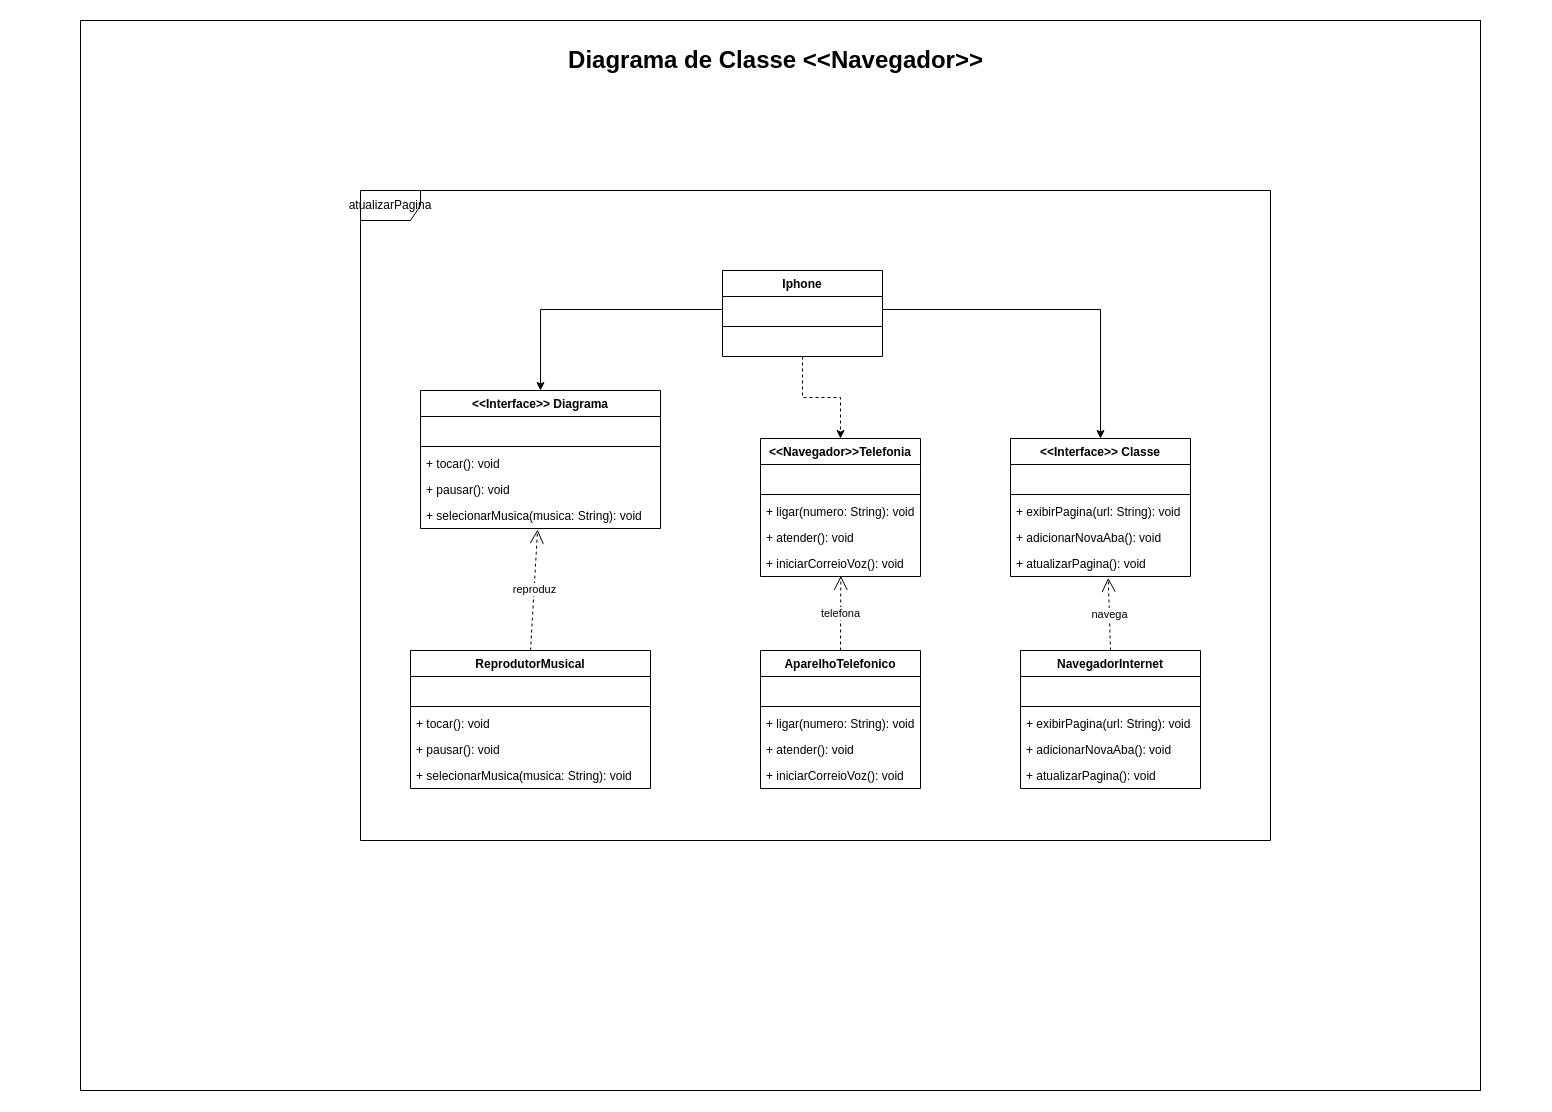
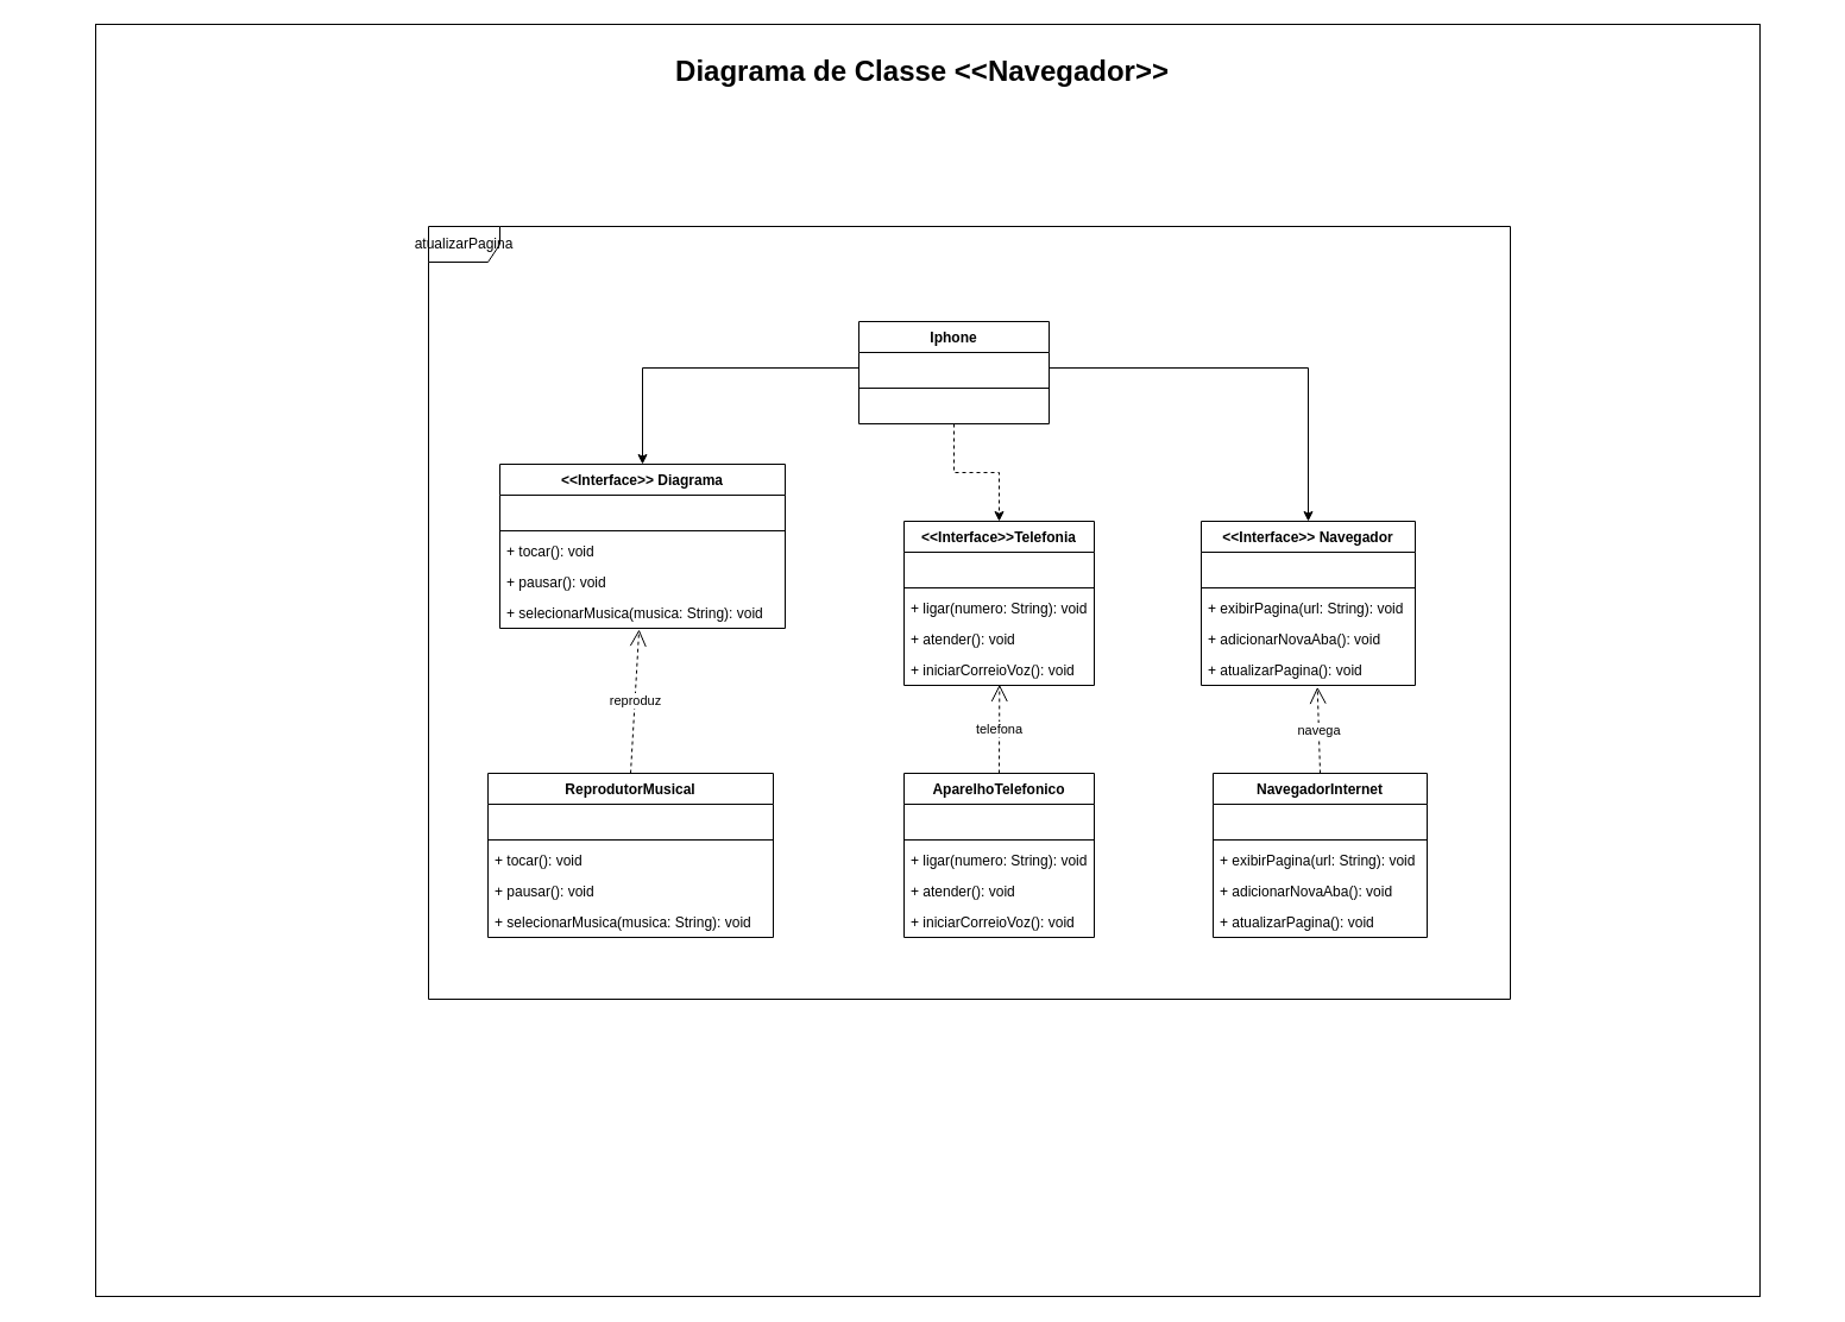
  <mxCell id="0" style=";html=1;" />
  <mxCell id="1" style=";html=1;" parent="0" />
  <mxCell id="2" value="" style="html=1;whiteSpace=wrap;" vertex="1" parent="1"><mxGeometry x="80" y="20" width="1400" height="1070" as="geometry" /></mxCell>
  <mxCell id="3" value="Diagrama de Classe &amp;lt;&amp;lt;Navegador&amp;gt;&amp;gt;" style="text;strokeColor=none;fillColor=none;html=1;fontSize=24;fontStyle=1;verticalAlign=middle;align=center;" parent="1" vertex="1"><mxGeometry x="20" y="40" width="1510" height="40" as="geometry" /></mxCell>
  <mxCell id="4" value="atualizarPagina" style="shape=umlFrame;whiteSpace=wrap;html=1;pointerEvents=0;" vertex="1" parent="1"><mxGeometry x="360" y="190" width="910" height="650" as="geometry" /></mxCell>
  <mxCell id="5" style="edgeStyle=orthogonalEdgeStyle;rounded=0;orthogonalLoop=1;jettySize=auto;html=1;dashed=1;" edge="1" parent="1" source="6" target="34"><mxGeometry relative="1" as="geometry" /></mxCell>
  <mxCell id="6" value="Iphone" style="swimlane;fontStyle=1;align=center;verticalAlign=top;childLayout=stackLayout;horizontal=1;startSize=26;horizontalStack=0;resizeParent=1;resizeParentMax=0;resizeLast=0;collapsible=1;marginBottom=0;whiteSpace=wrap;html=1;" vertex="1" parent="1"><mxGeometry x="722" y="270" width="160" height="86" as="geometry" /></mxCell>
  <mxCell id="7" value="&amp;nbsp;" style="text;strokeColor=none;fillColor=none;align=left;verticalAlign=top;spacingLeft=4;spacingRight=4;overflow=hidden;rotatable=0;points=[[0,0.5],[1,0.5]];portConstraint=eastwest;whiteSpace=wrap;html=1;" vertex="1" parent="6"><mxGeometry y="26" width="160" height="26" as="geometry" /></mxCell>
  <mxCell id="8" value="" style="line;strokeWidth=1;fillColor=none;align=left;verticalAlign=middle;spacingTop=-1;spacingLeft=3;spacingRight=3;rotatable=0;labelPosition=right;points=[];portConstraint=eastwest;strokeColor=inherit;" vertex="1" parent="6"><mxGeometry y="52" width="160" height="8" as="geometry" /></mxCell>
  <mxCell id="9" value="&amp;nbsp;" style="text;strokeColor=none;fillColor=none;align=left;verticalAlign=top;spacingLeft=4;spacingRight=4;overflow=hidden;rotatable=0;points=[[0,0.5],[1,0.5]];portConstraint=eastwest;whiteSpace=wrap;html=1;" vertex="1" parent="6"><mxGeometry y="60" width="160" height="26" as="geometry" /></mxCell>
  <mxCell id="10" value="ReprodutorMusical" style="swimlane;fontStyle=1;align=center;verticalAlign=top;childLayout=stackLayout;horizontal=1;startSize=26;horizontalStack=0;resizeParent=1;resizeParentMax=0;resizeLast=0;collapsible=1;marginBottom=0;whiteSpace=wrap;html=1;" vertex="1" parent="1"><mxGeometry x="410" y="650" width="240" height="138" as="geometry" /></mxCell>
  <mxCell id="11" value="&amp;nbsp;" style="text;strokeColor=none;fillColor=none;align=left;verticalAlign=top;spacingLeft=4;spacingRight=4;overflow=hidden;rotatable=0;points=[[0,0.5],[1,0.5]];portConstraint=eastwest;whiteSpace=wrap;html=1;" vertex="1" parent="10"><mxGeometry y="26" width="240" height="26" as="geometry" /></mxCell>
  <mxCell id="12" value="" style="line;strokeWidth=1;fillColor=none;align=left;verticalAlign=middle;spacingTop=-1;spacingLeft=3;spacingRight=3;rotatable=0;labelPosition=right;points=[];portConstraint=eastwest;strokeColor=inherit;" vertex="1" parent="10"><mxGeometry y="52" width="240" height="8" as="geometry" /></mxCell>
  <mxCell id="13" value="+ tocar(): void" style="text;strokeColor=none;fillColor=none;align=left;verticalAlign=top;spacingLeft=4;spacingRight=4;overflow=hidden;rotatable=0;points=[[0,0.5],[1,0.5]];portConstraint=eastwest;whiteSpace=wrap;html=1;" vertex="1" parent="10"><mxGeometry y="60" width="240" height="26" as="geometry" /></mxCell>
  <mxCell id="14" value="+ pausar(): void" style="text;strokeColor=none;fillColor=none;align=left;verticalAlign=top;spacingLeft=4;spacingRight=4;overflow=hidden;rotatable=0;points=[[0,0.5],[1,0.5]];portConstraint=eastwest;whiteSpace=wrap;html=1;" vertex="1" parent="10"><mxGeometry y="86" width="240" height="26" as="geometry" /></mxCell>
  <mxCell id="15" value="+ selecionarMusica(musica: String): void" style="text;strokeColor=none;fillColor=none;align=left;verticalAlign=top;spacingLeft=4;spacingRight=4;overflow=hidden;rotatable=0;points=[[0,0.5],[1,0.5]];portConstraint=eastwest;whiteSpace=wrap;html=1;" vertex="1" parent="10"><mxGeometry y="112" width="240" height="26" as="geometry" /></mxCell>
  <mxCell id="16" value="AparelhoTelefonico" style="swimlane;fontStyle=1;align=center;verticalAlign=top;childLayout=stackLayout;horizontal=1;startSize=26;horizontalStack=0;resizeParent=1;resizeParentMax=0;resizeLast=0;collapsible=1;marginBottom=0;whiteSpace=wrap;html=1;" vertex="1" parent="1"><mxGeometry x="760" y="650" width="160" height="138" as="geometry" /></mxCell>
  <mxCell id="17" value="&amp;nbsp;" style="text;strokeColor=none;fillColor=none;align=left;verticalAlign=top;spacingLeft=4;spacingRight=4;overflow=hidden;rotatable=0;points=[[0,0.5],[1,0.5]];portConstraint=eastwest;whiteSpace=wrap;html=1;" vertex="1" parent="16"><mxGeometry y="26" width="160" height="26" as="geometry" /></mxCell>
  <mxCell id="18" value="" style="line;strokeWidth=1;fillColor=none;align=left;verticalAlign=middle;spacingTop=-1;spacingLeft=3;spacingRight=3;rotatable=0;labelPosition=right;points=[];portConstraint=eastwest;strokeColor=inherit;" vertex="1" parent="16"><mxGeometry y="52" width="160" height="8" as="geometry" /></mxCell>
  <mxCell id="19" value="+ ligar(numero: String): void" style="text;strokeColor=none;fillColor=none;align=left;verticalAlign=top;spacingLeft=4;spacingRight=4;overflow=hidden;rotatable=0;points=[[0,0.5],[1,0.5]];portConstraint=eastwest;whiteSpace=wrap;html=1;" vertex="1" parent="16"><mxGeometry y="60" width="160" height="26" as="geometry" /></mxCell>
  <mxCell id="20" value="+ atender(): void" style="text;strokeColor=none;fillColor=none;align=left;verticalAlign=top;spacingLeft=4;spacingRight=4;overflow=hidden;rotatable=0;points=[[0,0.5],[1,0.5]];portConstraint=eastwest;whiteSpace=wrap;html=1;" vertex="1" parent="16"><mxGeometry y="86" width="160" height="26" as="geometry" /></mxCell>
  <mxCell id="21" value="+ iniciarCorreioVoz(): void" style="text;strokeColor=none;fillColor=none;align=left;verticalAlign=top;spacingLeft=4;spacingRight=4;overflow=hidden;rotatable=0;points=[[0,0.5],[1,0.5]];portConstraint=eastwest;whiteSpace=wrap;html=1;" vertex="1" parent="16"><mxGeometry y="112" width="160" height="26" as="geometry" /></mxCell>
  <mxCell id="22" value="NavegadorInternet" style="swimlane;fontStyle=1;align=center;verticalAlign=top;childLayout=stackLayout;horizontal=1;startSize=26;horizontalStack=0;resizeParent=1;resizeParentMax=0;resizeLast=0;collapsible=1;marginBottom=0;whiteSpace=wrap;html=1;" vertex="1" parent="1"><mxGeometry x="1020" y="650" width="180" height="138" as="geometry" /></mxCell>
  <mxCell id="23" value="&amp;nbsp;" style="text;strokeColor=none;fillColor=none;align=left;verticalAlign=top;spacingLeft=4;spacingRight=4;overflow=hidden;rotatable=0;points=[[0,0.5],[1,0.5]];portConstraint=eastwest;whiteSpace=wrap;html=1;" vertex="1" parent="22"><mxGeometry y="26" width="180" height="26" as="geometry" /></mxCell>
  <mxCell id="24" value="" style="line;strokeWidth=1;fillColor=none;align=left;verticalAlign=middle;spacingTop=-1;spacingLeft=3;spacingRight=3;rotatable=0;labelPosition=right;points=[];portConstraint=eastwest;strokeColor=inherit;" vertex="1" parent="22"><mxGeometry y="52" width="180" height="8" as="geometry" /></mxCell>
  <mxCell id="25" value="+ exibirPagina(url: String): void" style="text;strokeColor=none;fillColor=none;align=left;verticalAlign=top;spacingLeft=4;spacingRight=4;overflow=hidden;rotatable=0;points=[[0,0.5],[1,0.5]];portConstraint=eastwest;whiteSpace=wrap;html=1;" vertex="1" parent="22"><mxGeometry y="60" width="180" height="26" as="geometry" /></mxCell>
  <mxCell id="26" value="+ adicionarNovaAba(): void" style="text;strokeColor=none;fillColor=none;align=left;verticalAlign=top;spacingLeft=4;spacingRight=4;overflow=hidden;rotatable=0;points=[[0,0.5],[1,0.5]];portConstraint=eastwest;whiteSpace=wrap;html=1;" vertex="1" parent="22"><mxGeometry y="86" width="180" height="26" as="geometry" /></mxCell>
  <mxCell id="27" value="+ atualizarPagina(): void " style="text;strokeColor=none;fillColor=none;align=left;verticalAlign=top;spacingLeft=4;spacingRight=4;overflow=hidden;rotatable=0;points=[[0,0.5],[1,0.5]];portConstraint=eastwest;whiteSpace=wrap;html=1;" vertex="1" parent="22"><mxGeometry y="112" width="180" height="26" as="geometry" /></mxCell>
  <mxCell id="28" value="&amp;lt;&amp;lt;Interface&amp;gt;&amp;gt;&amp;nbsp;&lt;span style=&quot;background-color: initial;&quot;&gt;Diagrama&lt;/span&gt;" style="swimlane;fontStyle=1;align=center;verticalAlign=top;childLayout=stackLayout;horizontal=1;startSize=26;horizontalStack=0;resizeParent=1;resizeParentMax=0;resizeLast=0;collapsible=1;marginBottom=0;whiteSpace=wrap;html=1;" vertex="1" parent="1"><mxGeometry x="420" y="390" width="240" height="138" as="geometry" /></mxCell>
  <mxCell id="29" value="&amp;nbsp;" style="text;strokeColor=none;fillColor=none;align=left;verticalAlign=top;spacingLeft=4;spacingRight=4;overflow=hidden;rotatable=0;points=[[0,0.5],[1,0.5]];portConstraint=eastwest;whiteSpace=wrap;html=1;" vertex="1" parent="28"><mxGeometry y="26" width="240" height="26" as="geometry" /></mxCell>
  <mxCell id="30" value="" style="line;strokeWidth=1;fillColor=none;align=left;verticalAlign=middle;spacingTop=-1;spacingLeft=3;spacingRight=3;rotatable=0;labelPosition=right;points=[];portConstraint=eastwest;strokeColor=inherit;" vertex="1" parent="28"><mxGeometry y="52" width="240" height="8" as="geometry" /></mxCell>
  <mxCell id="31" value="+ tocar(): void" style="text;strokeColor=none;fillColor=none;align=left;verticalAlign=top;spacingLeft=4;spacingRight=4;overflow=hidden;rotatable=0;points=[[0,0.5],[1,0.5]];portConstraint=eastwest;whiteSpace=wrap;html=1;" vertex="1" parent="28"><mxGeometry y="60" width="240" height="26" as="geometry" /></mxCell>
  <mxCell id="32" value="+ pausar(): void" style="text;strokeColor=none;fillColor=none;align=left;verticalAlign=top;spacingLeft=4;spacingRight=4;overflow=hidden;rotatable=0;points=[[0,0.5],[1,0.5]];portConstraint=eastwest;whiteSpace=wrap;html=1;" vertex="1" parent="28"><mxGeometry y="86" width="240" height="26" as="geometry" /></mxCell>
  <mxCell id="33" value="+ selecionarMusica(musica: String): void" style="text;strokeColor=none;fillColor=none;align=left;verticalAlign=top;spacingLeft=4;spacingRight=4;overflow=hidden;rotatable=0;points=[[0,0.5],[1,0.5]];portConstraint=eastwest;whiteSpace=wrap;html=1;" vertex="1" parent="28"><mxGeometry y="112" width="240" height="26" as="geometry" /></mxCell>
- <mxCell id="34" value="&amp;lt;&amp;lt;Navegador&amp;gt;&amp;gt;Telefonia" style="swimlane;fontStyle=1;align=center;verticalAlign=top;childLayout=stackLayout;horizontal=1;startSize=26;horizontalStack=0;resizeParent=1;resizeParentMax=0;resizeLast=0;collapsible=1;marginBottom=0;whiteSpace=wrap;html=1;" vertex="1" parent="1"><mxGeometry x="760" y="438" width="160" height="138" as="geometry" /></mxCell>
+ <mxCell id="34" value="&amp;lt;&amp;lt;Interface&amp;gt;&amp;gt;Telefonia" style="swimlane;fontStyle=1;align=center;verticalAlign=top;childLayout=stackLayout;horizontal=1;startSize=26;horizontalStack=0;resizeParent=1;resizeParentMax=0;resizeLast=0;collapsible=1;marginBottom=0;whiteSpace=wrap;html=1;" vertex="1" parent="1"><mxGeometry x="760" y="438" width="160" height="138" as="geometry" /></mxCell>
  <mxCell id="35" value="&amp;nbsp;" style="text;strokeColor=none;fillColor=none;align=left;verticalAlign=top;spacingLeft=4;spacingRight=4;overflow=hidden;rotatable=0;points=[[0,0.5],[1,0.5]];portConstraint=eastwest;whiteSpace=wrap;html=1;" vertex="1" parent="34"><mxGeometry y="26" width="160" height="26" as="geometry" /></mxCell>
  <mxCell id="36" value="" style="line;strokeWidth=1;fillColor=none;align=left;verticalAlign=middle;spacingTop=-1;spacingLeft=3;spacingRight=3;rotatable=0;labelPosition=right;points=[];portConstraint=eastwest;strokeColor=inherit;" vertex="1" parent="34"><mxGeometry y="52" width="160" height="8" as="geometry" /></mxCell>
  <mxCell id="37" value="+ ligar(numero: String): void" style="text;strokeColor=none;fillColor=none;align=left;verticalAlign=top;spacingLeft=4;spacingRight=4;overflow=hidden;rotatable=0;points=[[0,0.5],[1,0.5]];portConstraint=eastwest;whiteSpace=wrap;html=1;" vertex="1" parent="34"><mxGeometry y="60" width="160" height="26" as="geometry" /></mxCell>
  <mxCell id="38" value="+ atender(): void" style="text;strokeColor=none;fillColor=none;align=left;verticalAlign=top;spacingLeft=4;spacingRight=4;overflow=hidden;rotatable=0;points=[[0,0.5],[1,0.5]];portConstraint=eastwest;whiteSpace=wrap;html=1;" vertex="1" parent="34"><mxGeometry y="86" width="160" height="26" as="geometry" /></mxCell>
  <mxCell id="39" value="+ iniciarCorreioVoz(): void" style="text;strokeColor=none;fillColor=none;align=left;verticalAlign=top;spacingLeft=4;spacingRight=4;overflow=hidden;rotatable=0;points=[[0,0.5],[1,0.5]];portConstraint=eastwest;whiteSpace=wrap;html=1;" vertex="1" parent="34"><mxGeometry y="112" width="160" height="26" as="geometry" /></mxCell>
- <mxCell id="40" value="&amp;lt;&amp;lt;Interface&amp;gt;&amp;gt; Classe" style="swimlane;fontStyle=1;align=center;verticalAlign=top;childLayout=stackLayout;horizontal=1;startSize=26;horizontalStack=0;resizeParent=1;resizeParentMax=0;resizeLast=0;collapsible=1;marginBottom=0;whiteSpace=wrap;html=1;" vertex="1" parent="1"><mxGeometry x="1010" y="438" width="180" height="138" as="geometry" /></mxCell>
+ <mxCell id="40" value="&amp;lt;&amp;lt;Interface&amp;gt;&amp;gt; Navegador" style="swimlane;fontStyle=1;align=center;verticalAlign=top;childLayout=stackLayout;horizontal=1;startSize=26;horizontalStack=0;resizeParent=1;resizeParentMax=0;resizeLast=0;collapsible=1;marginBottom=0;whiteSpace=wrap;html=1;" vertex="1" parent="1"><mxGeometry x="1010" y="438" width="180" height="138" as="geometry" /></mxCell>
  <mxCell id="41" value="&amp;nbsp;" style="text;strokeColor=none;fillColor=none;align=left;verticalAlign=top;spacingLeft=4;spacingRight=4;overflow=hidden;rotatable=0;points=[[0,0.5],[1,0.5]];portConstraint=eastwest;whiteSpace=wrap;html=1;" vertex="1" parent="40"><mxGeometry y="26" width="180" height="26" as="geometry" /></mxCell>
  <mxCell id="42" value="" style="line;strokeWidth=1;fillColor=none;align=left;verticalAlign=middle;spacingTop=-1;spacingLeft=3;spacingRight=3;rotatable=0;labelPosition=right;points=[];portConstraint=eastwest;strokeColor=inherit;" vertex="1" parent="40"><mxGeometry y="52" width="180" height="8" as="geometry" /></mxCell>
  <mxCell id="43" value="+ exibirPagina(url: String): void" style="text;strokeColor=none;fillColor=none;align=left;verticalAlign=top;spacingLeft=4;spacingRight=4;overflow=hidden;rotatable=0;points=[[0,0.5],[1,0.5]];portConstraint=eastwest;whiteSpace=wrap;html=1;" vertex="1" parent="40"><mxGeometry y="60" width="180" height="26" as="geometry" /></mxCell>
  <mxCell id="44" value="+ adicionarNovaAba(): void" style="text;strokeColor=none;fillColor=none;align=left;verticalAlign=top;spacingLeft=4;spacingRight=4;overflow=hidden;rotatable=0;points=[[0,0.5],[1,0.5]];portConstraint=eastwest;whiteSpace=wrap;html=1;" vertex="1" parent="40"><mxGeometry y="86" width="180" height="26" as="geometry" /></mxCell>
  <mxCell id="45" value="+ atualizarPagina(): void " style="text;strokeColor=none;fillColor=none;align=left;verticalAlign=top;spacingLeft=4;spacingRight=4;overflow=hidden;rotatable=0;points=[[0,0.5],[1,0.5]];portConstraint=eastwest;whiteSpace=wrap;html=1;" vertex="1" parent="40"><mxGeometry y="112" width="180" height="26" as="geometry" /></mxCell>
  <mxCell id="46" style="edgeStyle=orthogonalEdgeStyle;rounded=0;orthogonalLoop=1;jettySize=auto;html=1;exitX=0;exitY=0.5;exitDx=0;exitDy=0;entryX=0.5;entryY=0;entryDx=0;entryDy=0;" edge="1" parent="1" source="7" target="28"><mxGeometry relative="1" as="geometry" /></mxCell>
  <mxCell id="47" style="edgeStyle=orthogonalEdgeStyle;rounded=0;orthogonalLoop=1;jettySize=auto;html=1;exitX=1;exitY=0.5;exitDx=0;exitDy=0;entryX=0.5;entryY=0;entryDx=0;entryDy=0;" edge="1" parent="1" source="7" target="40"><mxGeometry relative="1" as="geometry" /></mxCell>
  <mxCell id="48" value="reproduz" style="endArrow=open;endSize=12;dashed=1;html=1;rounded=0;exitX=0.5;exitY=0;exitDx=0;exitDy=0;entryX=0.488;entryY=1.037;entryDx=0;entryDy=0;entryPerimeter=0;" edge="1" parent="1" source="10" target="33"><mxGeometry width="160" relative="1" as="geometry"><mxPoint x="470" y="610" as="sourcePoint" /><mxPoint x="630" y="610" as="targetPoint" /></mxGeometry></mxCell>
  <mxCell id="49" value="telefona" style="endArrow=open;endSize=12;dashed=1;html=1;rounded=0;exitX=0.5;exitY=0;exitDx=0;exitDy=0;entryX=0.502;entryY=0.974;entryDx=0;entryDy=0;entryPerimeter=0;" edge="1" parent="1" source="16" target="39"><mxGeometry x="-0.009" width="160" relative="1" as="geometry"><mxPoint x="540" y="660" as="sourcePoint" /><mxPoint x="547" y="539" as="targetPoint" /><mxPoint as="offset" /></mxGeometry></mxCell>
  <mxCell id="50" value="navega" style="endArrow=open;endSize=12;dashed=1;html=1;rounded=0;exitX=0.5;exitY=0;exitDx=0;exitDy=0;entryX=0.543;entryY=1.051;entryDx=0;entryDy=0;entryPerimeter=0;" edge="1" parent="1" source="22" target="45"><mxGeometry width="160" relative="1" as="geometry"><mxPoint x="550" y="670" as="sourcePoint" /><mxPoint x="557" y="549" as="targetPoint" /></mxGeometry></mxCell>
